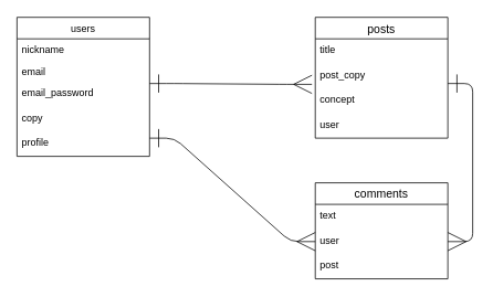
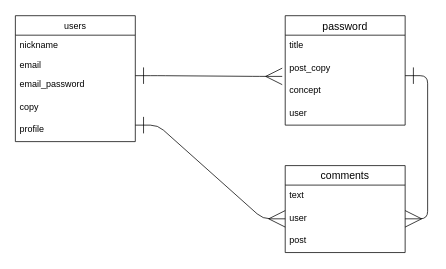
  <mxCell id="0" />
  <mxCell id="1" parent="0" />
  <mxCell id="2" value="users" style="swimlane;fontStyle=0;childLayout=stackLayout;horizontal=1;startSize=26;fillColor=none;horizontalStack=0;resizeParent=1;resizeParentMax=0;resizeLast=0;collapsible=1;marginBottom=0;" vertex="1" parent="1"><mxGeometry x="20" y="20" width="160" height="168" as="geometry"><mxRectangle x="120" y="240" width="60" height="26" as="alternateBounds" /></mxGeometry></mxCell>
  <mxCell id="3" value="nickname" style="text;strokeColor=none;fillColor=none;align=left;verticalAlign=top;spacingLeft=4;spacingRight=4;overflow=hidden;rotatable=0;points=[[0,0.5],[1,0.5]];portConstraint=eastwest;" vertex="1" parent="2"><mxGeometry y="26" width="160" height="26" as="geometry" /></mxCell>
  <mxCell id="4" value="email" style="text;strokeColor=none;fillColor=none;align=left;verticalAlign=top;spacingLeft=4;spacingRight=4;overflow=hidden;rotatable=0;points=[[0,0.5],[1,0.5]];portConstraint=eastwest;" vertex="1" parent="2"><mxGeometry y="52" width="160" height="26" as="geometry" /></mxCell>
  <mxCell id="5" value="email_password" style="text;strokeColor=none;fillColor=none;spacingLeft=4;spacingRight=4;overflow=hidden;rotatable=0;points=[[0,0.5],[1,0.5]];portConstraint=eastwest;fontSize=12;" vertex="1" parent="2"><mxGeometry y="78" width="160" height="30" as="geometry" /></mxCell>
  <mxCell id="6" value="copy" style="text;strokeColor=none;fillColor=none;spacingLeft=4;spacingRight=4;overflow=hidden;rotatable=0;points=[[0,0.5],[1,0.5]];portConstraint=eastwest;fontSize=12;" vertex="1" parent="2"><mxGeometry y="108" width="160" height="30" as="geometry" /></mxCell>
  <mxCell id="7" value="profile" style="text;strokeColor=none;fillColor=none;spacingLeft=4;spacingRight=4;overflow=hidden;rotatable=0;points=[[0,0.5],[1,0.5]];portConstraint=eastwest;fontSize=12;" vertex="1" parent="2"><mxGeometry y="138" width="160" height="30" as="geometry" /></mxCell>
- <mxCell id="8" value="posts" style="swimlane;fontStyle=0;childLayout=stackLayout;horizontal=1;startSize=26;horizontalStack=0;resizeParent=1;resizeParentMax=0;resizeLast=0;collapsible=1;marginBottom=0;align=center;fontSize=14;" vertex="1" parent="1"><mxGeometry x="380" y="20" width="160" height="146" as="geometry" /></mxCell>
+ <mxCell id="8" value="password" style="swimlane;fontStyle=0;childLayout=stackLayout;horizontal=1;startSize=26;horizontalStack=0;resizeParent=1;resizeParentMax=0;resizeLast=0;collapsible=1;marginBottom=0;align=center;fontSize=14;" vertex="1" parent="1"><mxGeometry x="380" y="20" width="160" height="146" as="geometry" /></mxCell>
  <mxCell id="9" value="title" style="text;strokeColor=none;fillColor=none;spacingLeft=4;spacingRight=4;overflow=hidden;rotatable=0;points=[[0,0.5],[1,0.5]];portConstraint=eastwest;fontSize=12;" vertex="1" parent="8"><mxGeometry y="26" width="160" height="30" as="geometry" /></mxCell>
  <mxCell id="10" value="post_copy" style="text;strokeColor=none;fillColor=none;spacingLeft=4;spacingRight=4;overflow=hidden;rotatable=0;points=[[0,0.5],[1,0.5]];portConstraint=eastwest;fontSize=12;" vertex="1" parent="8"><mxGeometry y="56" width="160" height="30" as="geometry" /></mxCell>
  <mxCell id="11" value="concept" style="text;strokeColor=none;fillColor=none;spacingLeft=4;spacingRight=4;overflow=hidden;rotatable=0;points=[[0,0.5],[1,0.5]];portConstraint=eastwest;fontSize=12;" vertex="1" parent="8"><mxGeometry y="86" width="160" height="30" as="geometry" /></mxCell>
  <mxCell id="12" value="user" style="text;strokeColor=none;fillColor=none;spacingLeft=4;spacingRight=4;overflow=hidden;rotatable=0;points=[[0,0.5],[1,0.5]];portConstraint=eastwest;fontSize=12;" vertex="1" parent="8"><mxGeometry y="116" width="160" height="30" as="geometry" /></mxCell>
  <mxCell id="13" value="" style="edgeStyle=entityRelationEdgeStyle;fontSize=12;html=1;endArrow=ERmany;endFill=0;startArrow=ERone;startFill=0;endSize=20;startSize=20;targetPerimeterSpacing=0;strokeWidth=1;shadow=0;entryX=-0.025;entryY=0.833;entryDx=0;entryDy=0;entryPerimeter=0;" edge="1" parent="1" target="10"><mxGeometry width="100" height="100" relative="1" as="geometry"><mxPoint x="180" y="100" as="sourcePoint" /><mxPoint x="366" y="100.5" as="targetPoint" /></mxGeometry></mxCell>
  <mxCell id="14" value="comments" style="swimlane;fontStyle=0;childLayout=stackLayout;horizontal=1;startSize=26;horizontalStack=0;resizeParent=1;resizeParentMax=0;resizeLast=0;collapsible=1;marginBottom=0;align=center;fontSize=14;" vertex="1" parent="1"><mxGeometry x="380" y="220" width="160" height="116" as="geometry" /></mxCell>
  <mxCell id="15" value="text" style="text;strokeColor=none;fillColor=none;spacingLeft=4;spacingRight=4;overflow=hidden;rotatable=0;points=[[0,0.5],[1,0.5]];portConstraint=eastwest;fontSize=12;" vertex="1" parent="14"><mxGeometry y="26" width="160" height="30" as="geometry" /></mxCell>
  <mxCell id="16" value="user" style="text;strokeColor=none;fillColor=none;spacingLeft=4;spacingRight=4;overflow=hidden;rotatable=0;points=[[0,0.5],[1,0.5]];portConstraint=eastwest;fontSize=12;" vertex="1" parent="14"><mxGeometry y="56" width="160" height="30" as="geometry" /></mxCell>
  <mxCell id="17" value="post" style="text;strokeColor=none;fillColor=none;spacingLeft=4;spacingRight=4;overflow=hidden;rotatable=0;points=[[0,0.5],[1,0.5]];portConstraint=eastwest;fontSize=12;" vertex="1" parent="14"><mxGeometry y="86" width="160" height="30" as="geometry" /></mxCell>
  <mxCell id="18" value="" style="edgeStyle=entityRelationEdgeStyle;fontSize=12;html=1;endArrow=ERmany;endFill=0;startArrow=ERone;startFill=0;endSize=20;startSize=20;targetPerimeterSpacing=0;strokeWidth=1;shadow=0;entryX=0;entryY=0.5;entryDx=0;entryDy=0;" edge="1" parent="1" target="16"><mxGeometry width="100" height="100" relative="1" as="geometry"><mxPoint x="180" y="166" as="sourcePoint" /><mxPoint x="370" y="290" as="targetPoint" /></mxGeometry></mxCell>
  <mxCell id="19" value="" style="edgeStyle=entityRelationEdgeStyle;fontSize=12;html=1;endArrow=ERmany;endFill=0;startArrow=ERone;startFill=0;endSize=20;startSize=20;targetPerimeterSpacing=0;strokeWidth=1;shadow=0;entryX=1;entryY=0.5;entryDx=0;entryDy=0;" edge="1" parent="1" target="16"><mxGeometry width="100" height="100" relative="1" as="geometry"><mxPoint x="540" y="100" as="sourcePoint" /><mxPoint x="727" y="104" as="targetPoint" /></mxGeometry></mxCell>
